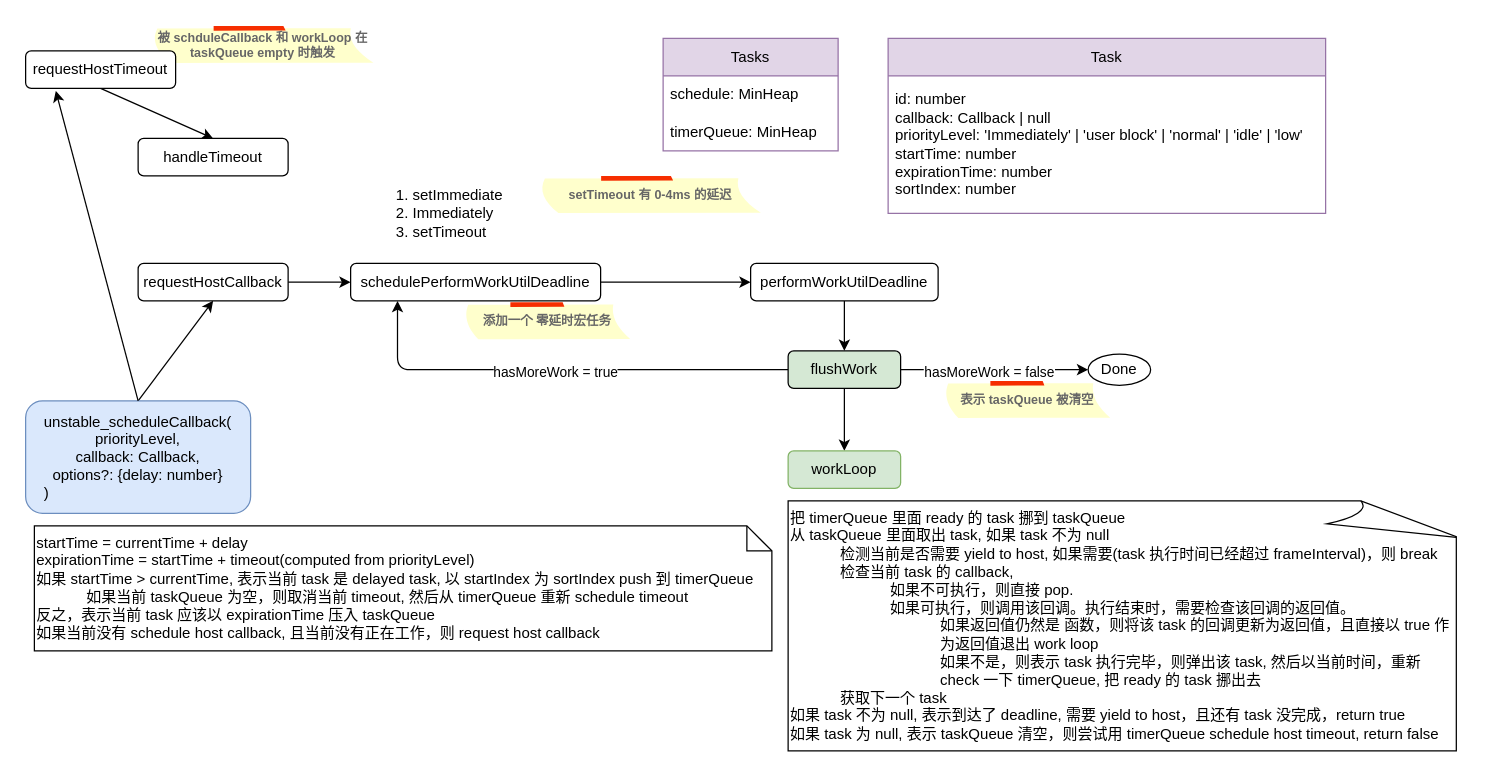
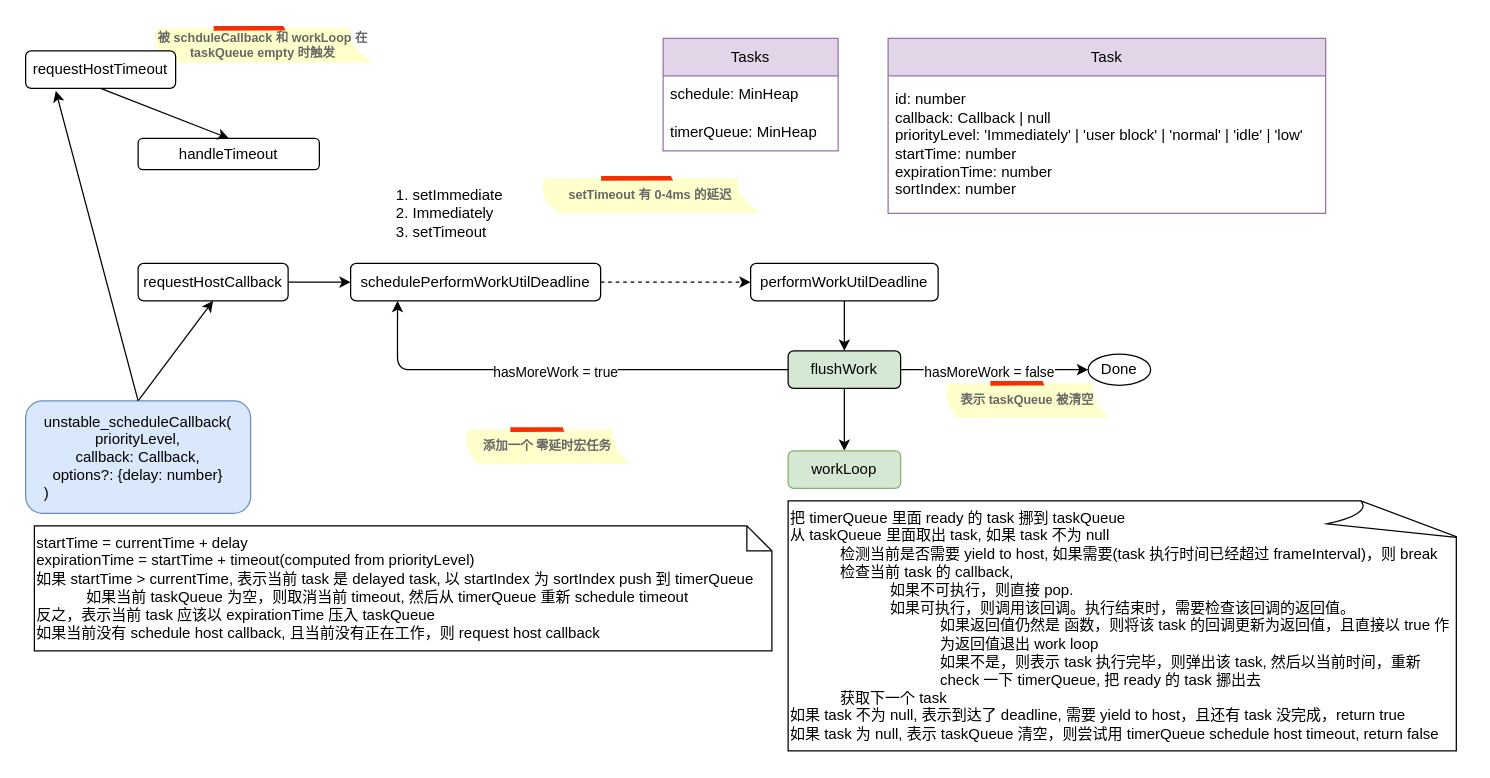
  <mxCell id="0" />
  <mxCell id="1" parent="0" />
  <mxCell id="2" value="被 schduleCallback 和 workLoop 在 taskQueue empty 时触发" style="strokeWidth=1;shadow=0;dashed=0;align=center;html=1;shape=mxgraph.mockup.text.stickyNote2;fontColor=#666666;mainText=;fontSize=10;whiteSpace=wrap;fillColor=#ffffcc;strokeColor=#F62E00;fontStyle=1" vertex="1" parent="1"><mxGeometry x="120" y="20" width="180" height="30" as="geometry" /></mxCell>
- <mxCell id="3" value="添加一个 零延时宏任务" style="strokeWidth=1;shadow=0;dashed=0;align=center;html=1;shape=mxgraph.mockup.text.stickyNote2;fontColor=#666666;mainText=;fontSize=10;whiteSpace=wrap;fillColor=#ffffcc;strokeColor=#F62E00;fontStyle=1" vertex="1" parent="1"><mxGeometry x="370" y="241" width="135" height="30" as="geometry" /></mxCell>
+ <mxCell id="3" value="添加一个 零延时宏任务" style="strokeWidth=1;shadow=0;dashed=0;align=center;html=1;shape=mxgraph.mockup.text.stickyNote2;fontColor=#666666;mainText=;fontSize=10;whiteSpace=wrap;fillColor=#ffffcc;strokeColor=#F62E00;fontStyle=1" vertex="1" parent="1"><mxGeometry x="370" y="341" width="135" height="30" as="geometry" /></mxCell>
  <mxCell id="4" style="edgeStyle=none;html=1;exitX=1;exitY=0.5;exitDx=0;exitDy=0;entryX=0;entryY=0.5;entryDx=0;entryDy=0;" edge="1" parent="1" source="5" target="7"><mxGeometry relative="1" as="geometry" /></mxCell>
  <mxCell id="5" value="requestHostCallback" style="rounded=1;whiteSpace=wrap;html=1;" vertex="1" parent="1"><mxGeometry x="110" y="210" width="120" height="30" as="geometry" /></mxCell>
- <mxCell id="6" style="edgeStyle=none;html=1;exitX=1;exitY=0.5;exitDx=0;exitDy=0;entryX=0;entryY=0.5;entryDx=0;entryDy=0;" edge="1" parent="1" source="7" target="9"><mxGeometry relative="1" as="geometry" /></mxCell>
+ <mxCell id="6" style="edgeStyle=none;html=1;exitX=1;exitY=0.5;exitDx=0;exitDy=0;entryX=0;entryY=0.5;entryDx=0;entryDy=0;dashed=1;" edge="1" parent="1" source="7" target="9"><mxGeometry relative="1" as="geometry" /></mxCell>
  <mxCell id="7" value="schedulePerformWorkUtilDeadline" style="rounded=1;whiteSpace=wrap;html=1;" vertex="1" parent="1"><mxGeometry x="280" y="210" width="200" height="30" as="geometry" /></mxCell>
  <mxCell id="8" value="&lt;ol&gt;&lt;li&gt;setImmediate&lt;/li&gt;&lt;li&gt;Immediately&lt;/li&gt;&lt;li&gt;setTimeout&lt;/li&gt;&lt;/ol&gt;" style="text;strokeColor=none;fillColor=none;html=1;whiteSpace=wrap;verticalAlign=middle;overflow=hidden;spacing=0;" vertex="1" parent="1"><mxGeometry x="290" y="130" width="150" height="80" as="geometry" /></mxCell>
  <mxCell id="9" value="performWorkUtilDeadline" style="rounded=1;whiteSpace=wrap;html=1;" vertex="1" parent="1"><mxGeometry x="600" y="210" width="150" height="30" as="geometry" /></mxCell>
  <mxCell id="10" style="edgeStyle=none;html=1;exitX=0;exitY=0.5;exitDx=0;exitDy=0;entryX=0;entryY=1;entryDx=0;entryDy=0;" edge="1" parent="1" source="15"><mxGeometry relative="1" as="geometry"><mxPoint x="507.5" y="295" as="sourcePoint" /><mxPoint x="317.5" y="240" as="targetPoint" /><Array as="points"><mxPoint x="430" y="295" /><mxPoint x="317.5" y="295" /></Array></mxGeometry></mxCell>
  <mxCell id="11" value="hasMoreWork = true" style="edgeLabel;html=1;align=center;verticalAlign=middle;resizable=0;points=[];" vertex="1" connectable="0" parent="10"><mxGeometry x="0.02" y="1" relative="1" as="geometry"><mxPoint as="offset" /></mxGeometry></mxCell>
  <mxCell id="12" style="edgeStyle=none;html=1;exitX=1;exitY=0.5;exitDx=0;exitDy=0;entryX=0;entryY=0.5;entryDx=0;entryDy=0;" edge="1" parent="1" source="15"><mxGeometry relative="1" as="geometry"><mxPoint x="870" y="295" as="targetPoint" /></mxGeometry></mxCell>
  <mxCell id="13" value="hasMoreWork = false" style="edgeLabel;html=1;align=center;verticalAlign=middle;resizable=0;points=[];" vertex="1" connectable="0" parent="12"><mxGeometry x="-0.068" y="-1" relative="1" as="geometry"><mxPoint as="offset" /></mxGeometry></mxCell>
  <mxCell id="14" value="" style="edgeStyle=none;html=1;" edge="1" parent="1" source="15" target="19"><mxGeometry relative="1" as="geometry" /></mxCell>
  <mxCell id="15" value="flushWork" style="rounded=1;whiteSpace=wrap;html=1;fillColor=#d5e8d4;" vertex="1" parent="1"><mxGeometry x="630" y="280" width="90" height="30" as="geometry" /></mxCell>
- <mxCell id="16" value="handleTimeout" style="rounded=1;whiteSpace=wrap;html=1;" vertex="1" parent="1"><mxGeometry x="110" y="110" width="120" height="30" as="geometry" /></mxCell>
+ <mxCell id="16" value="handleTimeout" style="rounded=1;whiteSpace=wrap;html=1;" vertex="1" parent="1"><mxGeometry x="110" y="110" width="145" height="25" as="geometry" /></mxCell>
  <mxCell id="17" style="edgeStyle=none;html=1;exitX=0.5;exitY=0;exitDx=0;exitDy=0;entryX=0.5;entryY=1;entryDx=0;entryDy=0;" edge="1" parent="1" source="18" target="5"><mxGeometry relative="1" as="geometry" /></mxCell>
  <mxCell id="18" value="unstable_scheduleCallback(&lt;div&gt;priorityLevel,&lt;/div&gt;&lt;div&gt;callback: Callback,&lt;/div&gt;&lt;div&gt;options?: {delay: number}&lt;/div&gt;&lt;div style=&quot;text-align: left;&quot;&gt;)&lt;/div&gt;" style="rounded=1;whiteSpace=wrap;html=1;fillColor=#dae8fc;strokeColor=#6c8ebf;" vertex="1" parent="1"><mxGeometry y="320" width="180" height="90" as="geometry" x="20" /></mxCell>
  <mxCell id="19" value="workLoop" style="rounded=1;whiteSpace=wrap;html=1;fillColor=#d5e8d4;strokeColor=#82b366;" vertex="1" parent="1"><mxGeometry x="630" y="360" width="90" height="30" as="geometry" /></mxCell>
  <mxCell id="20" value="Done" style="ellipse;whiteSpace=wrap;html=1;" vertex="1" parent="1"><mxGeometry x="870" y="282.5" width="50" height="25" as="geometry" /></mxCell>
  <mxCell id="21" value="&lt;span style=&quot;color: rgb(0, 0, 0);&quot;&gt;把 timerQueue 里面 ready 的 task 挪到 taskQueue&lt;/span&gt;&lt;div&gt;&lt;span style=&quot;color: rgb(0, 0, 0);&quot;&gt;&lt;span style=&quot;color: rgb(0, 0, 0);&quot;&gt;从 taskQueue 里面取出 task, 如果 task 不为 null&lt;/span&gt;&lt;br&gt;&lt;/span&gt;&lt;/div&gt;&lt;blockquote style=&quot;margin: 0 0 0 40px; border: none; padding: 0px;&quot;&gt;&lt;div&gt;&lt;span style=&quot;color: rgb(0, 0, 0);&quot;&gt;&lt;span style=&quot;color: rgb(0, 0, 0);&quot;&gt;检测当前是否需要 yield to host, 如果需要(task 执行时间已经超过 frameInterval)，则 break&lt;/span&gt;&lt;/span&gt;&lt;/div&gt;&lt;/blockquote&gt;&lt;blockquote style=&quot;margin: 0 0 0 40px; border: none; padding: 0px;&quot;&gt;&lt;div&gt;检查当前 task 的 callback,&amp;nbsp;&lt;/div&gt;&lt;/blockquote&gt;&lt;blockquote style=&quot;margin: 0 0 0 40px; border: none; padding: 0px;&quot;&gt;&lt;blockquote style=&quot;margin: 0 0 0 40px; border: none; padding: 0px;&quot;&gt;&lt;div&gt;如果不可执行，则直接 pop.&amp;nbsp;&lt;/div&gt;&lt;/blockquote&gt;&lt;/blockquote&gt;&lt;blockquote style=&quot;margin: 0 0 0 40px; border: none; padding: 0px;&quot;&gt;&lt;blockquote style=&quot;margin: 0 0 0 40px; border: none; padding: 0px;&quot;&gt;&lt;div&gt;如果可执行，则调用该回调。执行结束时，需要检查该回调的返回值。&lt;/div&gt;&lt;/blockquote&gt;&lt;/blockquote&gt;&lt;blockquote style=&quot;margin: 0 0 0 40px; border: none; padding: 0px;&quot;&gt;&lt;blockquote style=&quot;margin: 0 0 0 40px; border: none; padding: 0px;&quot;&gt;&lt;blockquote style=&quot;margin: 0 0 0 40px; border: none; padding: 0px;&quot;&gt;&lt;div&gt;如果返回值仍然是 函数，则将该 task 的回调更新为返回值，且直接以 true 作为返回值退出 work loop&lt;/div&gt;&lt;div&gt;如果不是，则表示 task 执行完毕，则弹出该 task, 然后以当前时间，重新&amp;nbsp; check 一下 timerQueue, 把 ready 的 task 挪出去&lt;/div&gt;&lt;/blockquote&gt;&lt;/blockquote&gt;获取下一个 task&lt;/blockquote&gt;如果 task 不为 null, 表示到达了 deadline, 需要 yield to host，且还有 task 没完成，return true&lt;div&gt;如果 task 为 null, 表示 taskQueue 清空，则尝试用 timerQueue schedule host timeout, return false&lt;/div&gt;" style="whiteSpace=wrap;html=1;shape=mxgraph.basic.document;align=left;horizontal=1;labelPosition=center;verticalLabelPosition=middle;verticalAlign=top;" vertex="1" parent="1"><mxGeometry x="630" y="400" width="540" height="200" as="geometry" /></mxCell>
  <mxCell id="22" style="edgeStyle=none;html=1;exitX=0.5;exitY=1;exitDx=0;exitDy=0;entryX=0.5;entryY=0;entryDx=0;entryDy=0;" edge="1" parent="1" source="23" target="16"><mxGeometry relative="1" as="geometry" /></mxCell>
  <mxCell id="23" value="requestHostTimeout" style="rounded=1;whiteSpace=wrap;html=1;" vertex="1" parent="1"><mxGeometry y="40" width="120" height="30" as="geometry" x="20" /></mxCell>
  <mxCell id="24" style="edgeStyle=none;html=1;exitX=0.5;exitY=1;exitDx=0;exitDy=0;entryX=0.5;entryY=0;entryDx=0;entryDy=0;" edge="1" parent="1" source="9" target="15"><mxGeometry relative="1" as="geometry" /></mxCell>
  <mxCell id="25" value="startTime = currentTime + delay&lt;div&gt;expirationTime = startTime + timeout(computed from priorityLevel)&lt;/div&gt;&lt;div&gt;如果 startTime &amp;gt; currentTime, 表示当前 task 是 delayed task, 以 startIndex 为 sortIndex push 到 timerQueue&lt;/div&gt;&lt;blockquote style=&quot;margin: 0 0 0 40px; border: none; padding: 0px;&quot;&gt;&lt;div&gt;如果当前 taskQueue 为空，则取消当前 timeout, 然后从 timerQueue 重新 schedule timeout&lt;/div&gt;&lt;/blockquote&gt;反之，表示当前 task 应该以 expirationTime 压入 taskQueue&lt;div&gt;如果当前没有 schedule host callback, 且当前没有正在工作，则 request host callback&lt;/div&gt;" style="shape=note;size=20;whiteSpace=wrap;html=1;verticalAlign=top;align=left;" vertex="1" parent="1"><mxGeometry x="27" y="420" width="590" height="100" as="geometry" /></mxCell>
  <mxCell id="26" style="edgeStyle=none;html=1;exitX=0.5;exitY=0;exitDx=0;exitDy=0;entryX=0.201;entryY=1.067;entryDx=0;entryDy=0;entryPerimeter=0;" edge="1" parent="1" source="18" target="23"><mxGeometry relative="1" as="geometry" /></mxCell>
  <mxCell id="27" value="Tasks" style="swimlane;fontStyle=0;childLayout=stackLayout;horizontal=1;startSize=30;horizontalStack=0;resizeParent=1;resizeParentMax=0;resizeLast=0;collapsible=1;marginBottom=0;whiteSpace=wrap;html=1;fillColor=#e1d5e7;strokeColor=#9673a6;" vertex="1" parent="1"><mxGeometry x="530" y="30" width="140" height="90" as="geometry"><mxRectangle x="560" y="180" width="70" height="30" as="alternateBounds" /></mxGeometry></mxCell>
  <mxCell id="28" value="schedule: MinHeap" style="text;strokeColor=none;fillColor=none;align=left;verticalAlign=middle;spacingLeft=4;spacingRight=4;overflow=hidden;points=[[0,0.5],[1,0.5]];portConstraint=eastwest;rotatable=0;whiteSpace=wrap;html=1;" vertex="1" parent="27"><mxGeometry y="30" width="140" height="30" as="geometry" /></mxCell>
  <mxCell id="29" value="timerQueue: MinHeap" style="text;strokeColor=none;fillColor=none;align=left;verticalAlign=middle;spacingLeft=4;spacingRight=4;overflow=hidden;points=[[0,0.5],[1,0.5]];portConstraint=eastwest;rotatable=0;whiteSpace=wrap;html=1;" vertex="1" parent="27"><mxGeometry y="60" width="140" height="30" as="geometry" /></mxCell>
  <mxCell id="30" value="Task" style="swimlane;fontStyle=0;childLayout=stackLayout;horizontal=1;startSize=30;horizontalStack=0;resizeParent=1;resizeParentMax=0;resizeLast=0;collapsible=1;marginBottom=0;whiteSpace=wrap;html=1;fillColor=#e1d5e7;strokeColor=#9673a6;" vertex="1" parent="1"><mxGeometry x="710" y="30" width="350" height="140" as="geometry"><mxRectangle x="720" y="170" width="70" height="30" as="alternateBounds" /></mxGeometry></mxCell>
  <mxCell id="31" value="&lt;div&gt;&lt;span style=&quot;color: rgb(0, 0, 0);&quot;&gt;&lt;span style=&quot;color: rgb(0, 0, 0);&quot;&gt;id: number&lt;/span&gt;&lt;br&gt;&lt;/span&gt;&lt;/div&gt;&lt;div&gt;&lt;span style=&quot;color: rgb(0, 0, 0);&quot;&gt;callback: Callback | null&lt;/span&gt;&lt;br&gt;&lt;/div&gt;priorityLevel: 'Immediately' | 'user block' | 'normal' | 'idle' | 'low'&lt;div&gt;startTime: number&lt;/div&gt;&lt;div&gt;expirationTime: number&lt;/div&gt;&lt;div&gt;sortIndex: number&lt;/div&gt;" style="text;strokeColor=none;fillColor=none;align=left;verticalAlign=middle;spacingLeft=4;spacingRight=4;overflow=hidden;points=[[0,0.5],[1,0.5]];portConstraint=eastwest;rotatable=0;whiteSpace=wrap;html=1;" vertex="1" parent="30"><mxGeometry y="30" width="350" height="110" as="geometry" /></mxCell>
  <mxCell id="32" value="表示 taskQueue 被清空" style="strokeWidth=1;shadow=0;dashed=0;align=center;html=1;shape=mxgraph.mockup.text.stickyNote2;fontColor=#666666;mainText=;fontSize=10;whiteSpace=wrap;fillColor=#ffffcc;strokeColor=#F62E00;fontStyle=1" vertex="1" parent="1"><mxGeometry x="754" y="304" width="135" height="30" as="geometry" /></mxCell>
  <mxCell id="33" value="setTimeout 有 0-4ms 的延迟" style="strokeWidth=1;shadow=0;dashed=0;align=center;html=1;shape=mxgraph.mockup.text.stickyNote2;fontColor=#666666;mainText=;fontSize=10;whiteSpace=wrap;fillColor=#ffffcc;strokeColor=#F62E00;fontStyle=1" vertex="1" parent="1"><mxGeometry x="430" y="140" width="180" height="30" as="geometry" /></mxCell>
